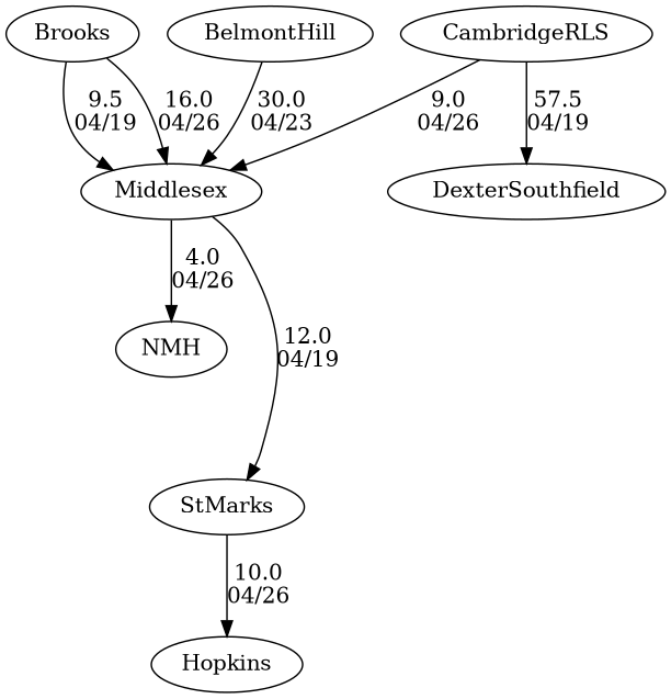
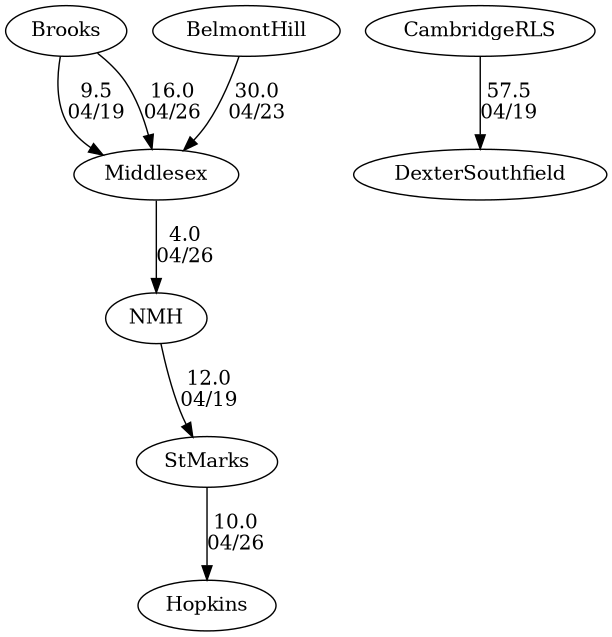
  digraph {
    edge [random=random weight=91]
    Brooks
    Middlesex
    NMH
    StMarks
    CambridgeRLS
    DexterSouthfield
    Hopkins
    BelmontHill
    Brooks -> Middlesex [label="9.5\n04/19"]
    Brooks -> Middlesex [label="16.0\n04/26" weight=84]
    Middlesex -> NMH [label="4.0\n04/26" weight=96]
-   Middlesex -> StMarks [label="12.0\n04/19" weight=88]
+   NMH -> StMarks [label="12.0\n04/19" weight=88]
    StMarks -> Hopkins [label="10.0\n04/26" weight=90]
-   CambridgeRLS -> Middlesex [label="9.0\n04/26"]
    CambridgeRLS -> DexterSouthfield [label="57.5\n04/19" weight=43]
    BelmontHill -> Middlesex [label="30.0\n04/23" weight=70]
  }
